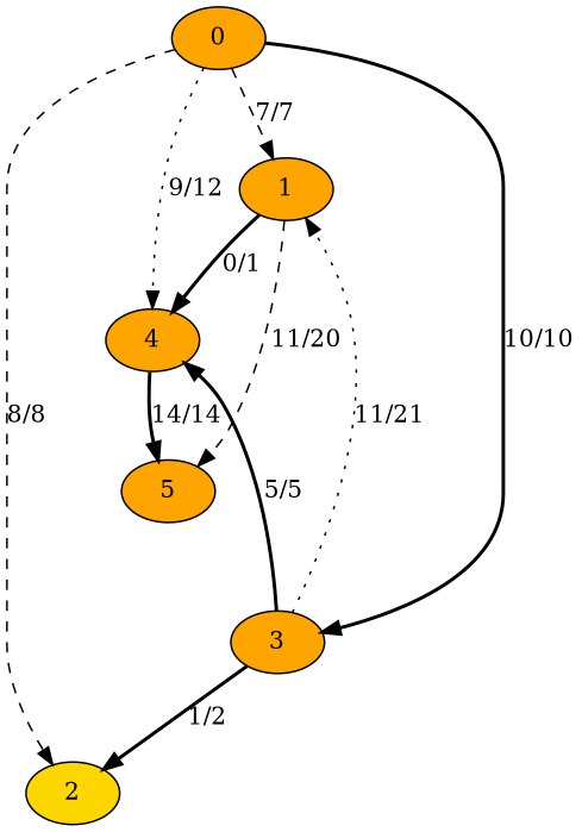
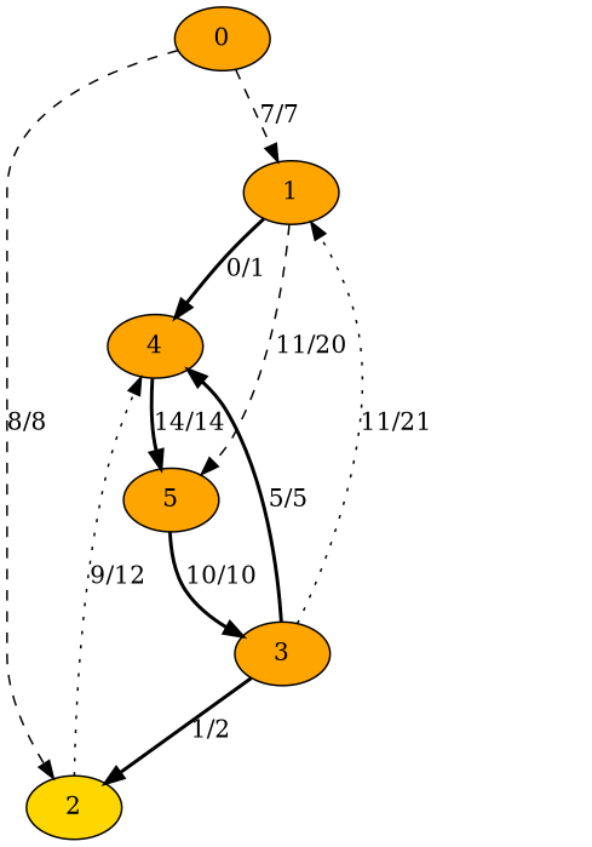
  digraph {
    node [fillcolor=orange style=filled]
    edge [style=bold]
    0
    1
    2 [fillcolor=gold]
    3
    4
    5
    0 -> 1 [label="7/7" style=dashed]
    0 -> 2 [label="8/8" style=dashed]
-   0 -> 3 [label="10/10"]
+   5 -> 3 [label="10/10"]
    1 -> 4 [label="0/1"]
    1 -> 5 [label="11/20" style=dashed]
-   0 -> 4 [label="9/12" style=dotted]
+   2 -> 4 [label="9/12" style=dotted]
    3 -> 1 [label="11/21" style=dotted]
    3 -> 2 [label="1/2"]
    3 -> 4 [label="5/5"]
    4 -> 5 [label="14/14"]
  }
